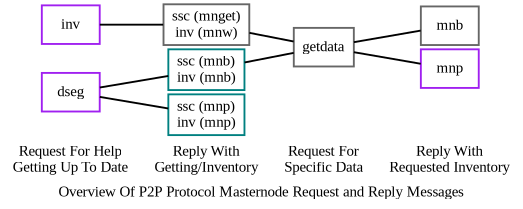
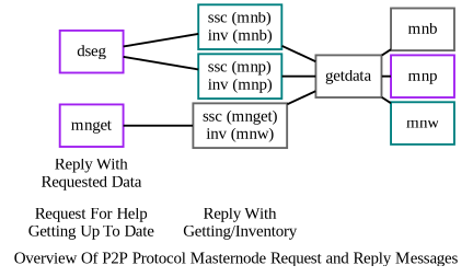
  digraph {
    fontname="Liberation Serif"
    label="Overview Of P2P Protocol Masternode Request and Reply Messages"
    nodesep=0.05
    penwidth=1.75
    rankdir=LR
    ranksep=0.1
    splines=false
    node [color=purple fontname="Liberation Serif" penwidth=1.75 shape=box]
    edge [dir=none fontname="Liberation Serif" penwidth=1.75]
    n1 [label="Request For Help\nGetting Up To Date" shape=none]
    n2 [label="Reply With\nGetting/Inventory" shape=none]
-   n3 [color=teal label="Request For\nSpecific Data" shape=none]
-   n4 [color=gray40 label="Reply With\nRequested Inventory" shape=none]
+   n4 [color=gray40 label="Reply With\nRequested Data" shape=none]
    "ssc (mnb)\ninv (mnb)" [color=teal]
    dseg
    "ssc (mnp)\ninv (mnp)" [color=teal]
    getdata [color=gray40]
    mnb [color=gray40]
    mnp
+   mnw [color=teal]
    "ssc (mnget)\ninv (mnw)" [color=gray40]
-   mnget [label=inv]
+   mnget
    subgraph sub_1 {
      n1
      n2
-     n3
      n4
    }
    n1 -> n2 [style=invis]
-   n2 -> n3 [style=invis]
-   n3 -> n4 [style=invis]
    "ssc (mnb)\ninv (mnb)" -> getdata
    dseg -> "ssc (mnb)\ninv (mnb)"
    dseg -> "ssc (mnp)\ninv (mnp)"
+   "ssc (mnp)\ninv (mnp)" -> getdata
    getdata -> mnb
    getdata -> mnp
+   getdata -> mnw
    "ssc (mnget)\ninv (mnw)" -> getdata
    mnget -> "ssc (mnget)\ninv (mnw)"
  }
